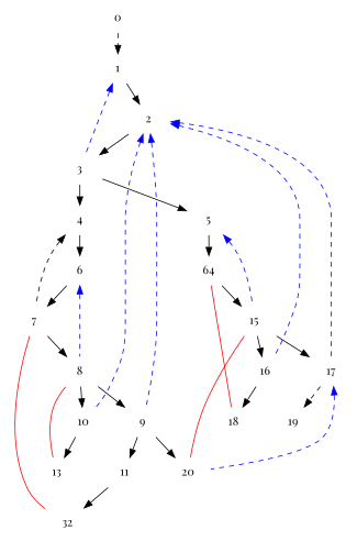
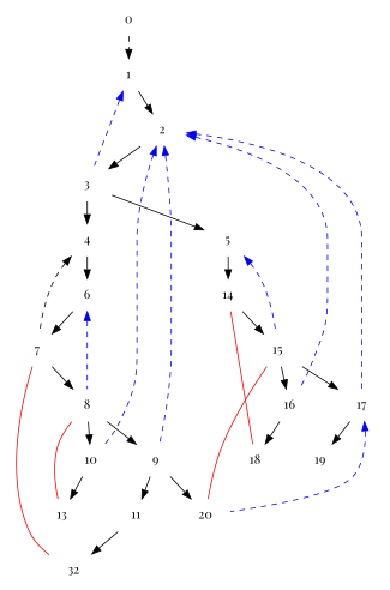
  digraph {
    fontname="Playfair Display"
    ranksep=0.35
    node [fontname="Playfair Display" shape=plaintext]
    edge [fontname="Playfair Display"]
    0 [texlbl="\underline{0. {\LARGE \color{green} $\neg ((p \wedge q)\vee(\neg p \wedge r))\rightarrow((\neg))$}}"]
    1 [texlbl="\underline{1. {\LARGE \color{green} $((p \wedge q) \vee (\neg p \wedge r)) \wedge (\neg )$}}"]
    2 [texlbl="\underline{2. {\LARGE \color{green} $(p \wedge q) \vee (\neg p \wedge r))$}}"]
    3 [texlbl="\underline{3. {\LARGE \color{green} $\neg ((\neg p \vee q) \wedge (p \vee r))$}}"]
    4 [texlbl="\underline{4. {\LARGE \color{green} $\neg (\neg p \vee q)$}}"]
    5 [texlbl="\underline{5. {\LARGE \color{green} $\neg (p \vee r)$}}"]
    6 [texlbl="\underline{6. {\LARGE \color{green} $\neg \neg p$}}"]
-   14 [texlbl="\underline{14. {\LARGE \color{green} $\neg p$}}" label=64]
+   14 [texlbl="\underline{14. {\LARGE \color{green} $\neg p$}}"]
    7 [texlbl="\underline{7. {\LARGE \color{green} $\neg q$}}"]
    8 [texlbl="\underline{8. {\LARGE \color{green} $p$}}"]
    9 [texlbl="\underline{9. {\LARGE \color{green} $p \wedge q$}}"]
    10 [texlbl="\underline{10. {\LARGE \color{green} $\neg p \wedge r$}}"]
    11 [texlbl="\underline{11. {\LARGE \color{green} $p$}}"]
    13 [texlbl="13. {\LARGE $\displaystyle{\frac{\color{green}{\neg p}} {\color{red}{\times}}} $}"]
    n15 [label=32 texlbl="12. {\LARGE $\displaystyle{\frac{\color{green}{q}} \color{red}{\times}}} $}"]
    15 [texlbl="\underline{15. {\LARGE \color{green} $\neg r$}}"]
    16 [texlbl="\underline{16. {\LARGE \color{green} $p \wedge q$}}"]
    17 [texlbl="\underline{17. {\LARGE \color{green} $\neg p \wedge r$}}"]
    18 [texlbl="18. {\LARGE $\displaystyle{\frac{\color{green}{p}} {\color{red}{\times}}} $}"]
    19 [texlbl="\underline{19. {\LARGE \color{green} $\neg p$}}"]
    20 [texlbl="20. {\LARGE $\displaystyle{\frac{\color{green}{r}} {\color{red}{\times}}} $}"]
    subgraph sub_1 {
      0
      1
      2
      3
      4
      5
      6
      14
      7
      8
      9
      10
      11
      13
      n15
      15
      16
      17
      18
      19
      20
    }
    subgraph sub_2 {
      1
      2
      3
      4
      5
      6
      7
      8
      9
      10
      15
      16
      17
      20
    }
    subgraph sub_3 {
      14
      7
      8
      13
      n15
      15
      18
      20
    }
    0 -> 1 [style=dashed]
    1 -> 2
    1 -> 3 [color=blue dir=back style=dashed]
    2 -> 3
    2 -> 9 [color=blue dir=back style=dashed]
    2 -> 10 [color=blue dir=back style=dashed]
    2 -> 16 [color=blue dir=back style=dashed]
    2 -> 17 [color=blue dir=back style=dashed]
    3 -> 4
    3 -> 5
    4 -> 6
    4 -> 7 [color=black dir=back style=dashed]
    5 -> 14
    5 -> 15 [color=blue dir=back style=dashed]
    6 -> 7
    6 -> 8 [color=blue dir=back style=dashed]
    14 -> 15
    14 -> 18 [color=red dir=none]
    7 -> 8
    7 -> n15 [color=red dir=none]
    8 -> 9
    8 -> 10
    8 -> 13 [color=red dir=none]
    9 -> 11
    9 -> 20
    10 -> 13
    11 -> n15
    15 -> 16
    15 -> 17
    15 -> 20 [color=red dir=none]
    16 -> 18
-   17 -> 19 [style=dashed]
+   17 -> 19
    17 -> 20 [color=blue dir=back style=dashed]
  }
